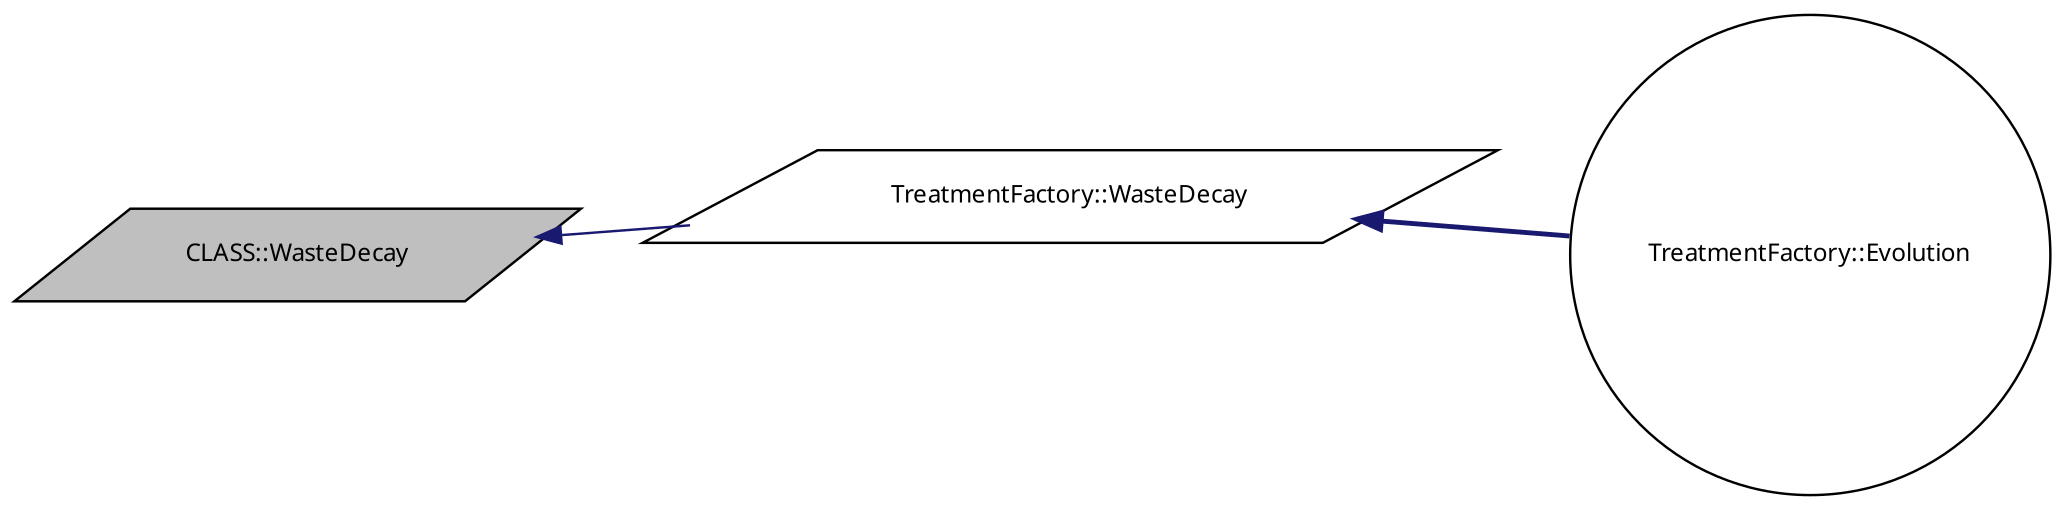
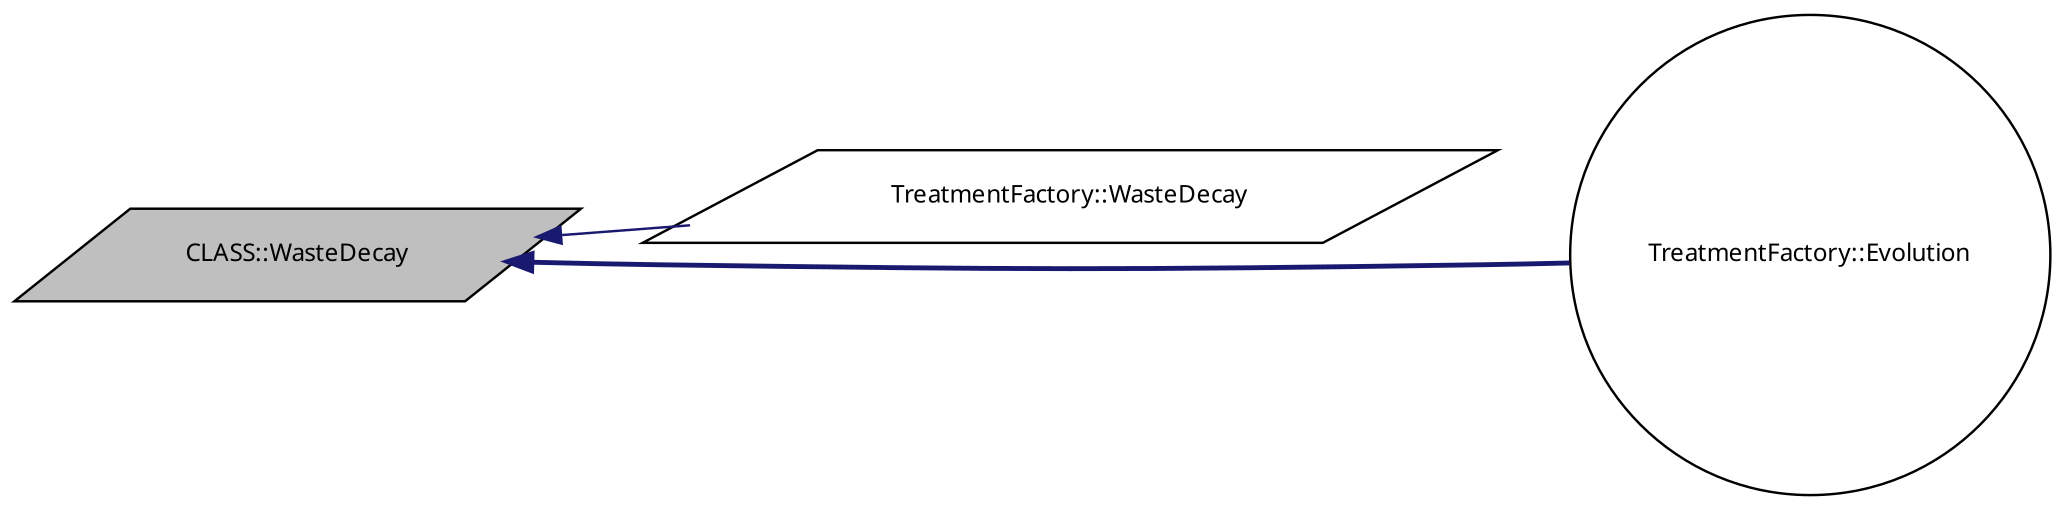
  digraph {
    fontname="Noto Sans"
    rankdir=LR
    node [color=black fillcolor=white fontname="Noto Sans" fontsize=10 shape=parallelogram style=filled]
    edge [color=midnightblue dir=back fontname="Noto Sans" fontsize=10 labelfontname=Helvetica labelfontsize=10]
    n1 [fillcolor=grey75 fontcolor=black height=0.2 label="CLASS::WasteDecay" width=0.4]
    n2 [height=0.2 label="TreatmentFactory::WasteDecay" width=0.4]
    n3 [height=0.2 label="TreatmentFactory::Evolution" shape=circle width=0.4]
    n1 -> n2 [style=solid]
-   n2 -> n3 [style=bold]
+   n1 -> n3 [style=bold]
  }
